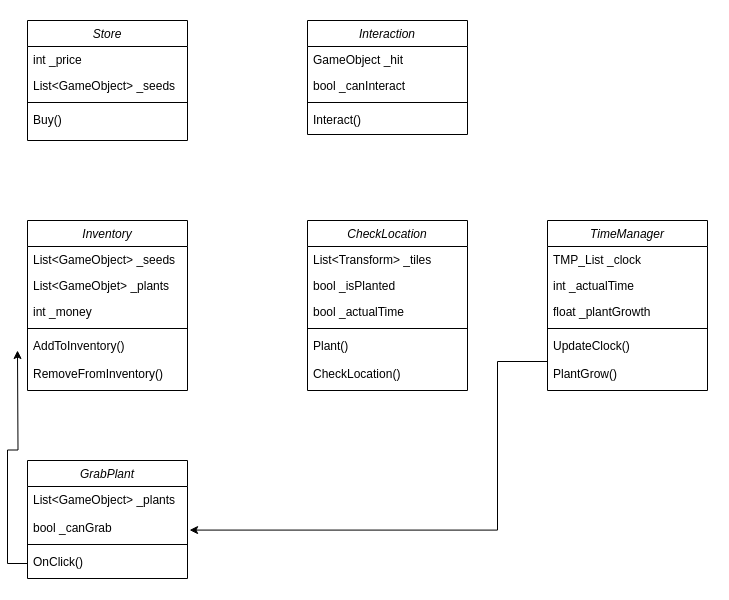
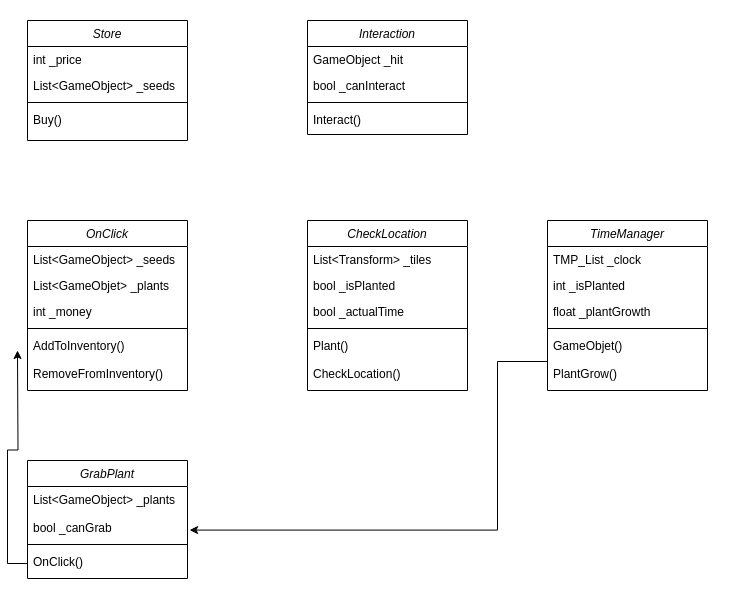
  <mxCell id="0" />
  <mxCell id="1" parent="0" />
  <mxCell id="2" value="Store" style="swimlane;fontStyle=2;align=center;verticalAlign=top;childLayout=stackLayout;horizontal=1;startSize=26;horizontalStack=0;resizeParent=1;resizeLast=0;collapsible=1;marginBottom=0;rounded=0;shadow=0;strokeWidth=1;" parent="1" vertex="1"><mxGeometry x="20" y="20" width="160" height="120" as="geometry"><mxRectangle x="230" y="140" width="160" height="26" as="alternateBounds" /></mxGeometry></mxCell>
  <mxCell id="3" value="int _price" style="text;align=left;verticalAlign=top;spacingLeft=4;spacingRight=4;overflow=hidden;rotatable=0;points=[[0,0.5],[1,0.5]];portConstraint=eastwest;" parent="2" vertex="1"><mxGeometry y="26" width="160" height="26" as="geometry" /></mxCell>
  <mxCell id="4" value="List&lt;GameObject&gt; _seeds" style="text;align=left;verticalAlign=top;spacingLeft=4;spacingRight=4;overflow=hidden;rotatable=0;points=[[0,0.5],[1,0.5]];portConstraint=eastwest;rounded=0;shadow=0;html=0;" parent="2" vertex="1"><mxGeometry y="52" width="160" height="26" as="geometry" /></mxCell>
  <mxCell id="5" value="" style="line;html=1;strokeWidth=1;align=left;verticalAlign=middle;spacingTop=-1;spacingLeft=3;spacingRight=3;rotatable=0;labelPosition=right;points=[];portConstraint=eastwest;" parent="2" vertex="1"><mxGeometry y="78" width="160" height="8" as="geometry" /></mxCell>
  <mxCell id="6" value="Buy()" style="text;align=left;verticalAlign=top;spacingLeft=4;spacingRight=4;overflow=hidden;rotatable=0;points=[[0,0.5],[1,0.5]];portConstraint=eastwest;" parent="2" vertex="1"><mxGeometry y="86" width="160" height="26" as="geometry" /></mxCell>
  <mxCell id="7" value="CheckLocation" style="swimlane;fontStyle=2;align=center;verticalAlign=top;childLayout=stackLayout;horizontal=1;startSize=26;horizontalStack=0;resizeParent=1;resizeLast=0;collapsible=1;marginBottom=0;rounded=0;shadow=0;strokeWidth=1;" parent="1" vertex="1"><mxGeometry x="300" y="220" width="160" height="170" as="geometry"><mxRectangle x="230" y="140" width="160" height="26" as="alternateBounds" /></mxGeometry></mxCell>
  <mxCell id="8" value="List&lt;Transform&gt; _tiles" style="text;align=left;verticalAlign=top;spacingLeft=4;spacingRight=4;overflow=hidden;rotatable=0;points=[[0,0.5],[1,0.5]];portConstraint=eastwest;" parent="7" vertex="1"><mxGeometry y="26" width="160" height="26" as="geometry" /></mxCell>
  <mxCell id="9" value="bool _isPlanted" style="text;align=left;verticalAlign=top;spacingLeft=4;spacingRight=4;overflow=hidden;rotatable=0;points=[[0,0.5],[1,0.5]];portConstraint=eastwest;rounded=0;shadow=0;html=0;" parent="7" vertex="1"><mxGeometry y="52" width="160" height="26" as="geometry" /></mxCell>
  <mxCell id="10" value="bool _actualTime" style="text;align=left;verticalAlign=top;spacingLeft=4;spacingRight=4;overflow=hidden;rotatable=0;points=[[0,0.5],[1,0.5]];portConstraint=eastwest;rounded=0;shadow=0;html=0;" parent="7" vertex="1"><mxGeometry y="78" width="160" height="26" as="geometry" /></mxCell>
  <mxCell id="11" value="" style="line;html=1;strokeWidth=1;align=left;verticalAlign=middle;spacingTop=-1;spacingLeft=3;spacingRight=3;rotatable=0;labelPosition=right;points=[];portConstraint=eastwest;" parent="7" vertex="1"><mxGeometry y="104" width="160" height="8" as="geometry" /></mxCell>
  <mxCell id="12" value="Plant()&#10;&#10;CheckLocation()" style="text;align=left;verticalAlign=top;spacingLeft=4;spacingRight=4;overflow=hidden;rotatable=0;points=[[0,0.5],[1,0.5]];portConstraint=eastwest;" parent="7" vertex="1"><mxGeometry y="112" width="160" height="58" as="geometry" /></mxCell>
  <mxCell id="13" value="TimeManager" style="swimlane;fontStyle=2;align=center;verticalAlign=top;childLayout=stackLayout;horizontal=1;startSize=26;horizontalStack=0;resizeParent=1;resizeLast=0;collapsible=1;marginBottom=0;rounded=0;shadow=0;strokeWidth=1;" parent="1" vertex="1"><mxGeometry x="540" y="220" width="160" height="170" as="geometry"><mxRectangle x="230" y="140" width="160" height="26" as="alternateBounds" /></mxGeometry></mxCell>
  <mxCell id="14" value="TMP_List _clock" style="text;align=left;verticalAlign=top;spacingLeft=4;spacingRight=4;overflow=hidden;rotatable=0;points=[[0,0.5],[1,0.5]];portConstraint=eastwest;" parent="13" vertex="1"><mxGeometry y="26" width="160" height="26" as="geometry" /></mxCell>
- <mxCell id="15" value="int _actualTime" style="text;align=left;verticalAlign=top;spacingLeft=4;spacingRight=4;overflow=hidden;rotatable=0;points=[[0,0.5],[1,0.5]];portConstraint=eastwest;rounded=0;shadow=0;html=0;" parent="13" vertex="1"><mxGeometry y="52" width="160" height="26" as="geometry" /></mxCell>
+ <mxCell id="15" value="int _isPlanted" style="text;align=left;verticalAlign=top;spacingLeft=4;spacingRight=4;overflow=hidden;rotatable=0;points=[[0,0.5],[1,0.5]];portConstraint=eastwest;rounded=0;shadow=0;html=0;" parent="13" vertex="1"><mxGeometry y="52" width="160" height="26" as="geometry" /></mxCell>
  <mxCell id="16" value="float _plantGrowth" style="text;align=left;verticalAlign=top;spacingLeft=4;spacingRight=4;overflow=hidden;rotatable=0;points=[[0,0.5],[1,0.5]];portConstraint=eastwest;rounded=0;shadow=0;html=0;" parent="13" vertex="1"><mxGeometry y="78" width="160" height="26" as="geometry" /></mxCell>
  <mxCell id="17" value="" style="line;html=1;strokeWidth=1;align=left;verticalAlign=middle;spacingTop=-1;spacingLeft=3;spacingRight=3;rotatable=0;labelPosition=right;points=[];portConstraint=eastwest;" parent="13" vertex="1"><mxGeometry y="104" width="160" height="8" as="geometry" /></mxCell>
- <mxCell id="18" value="UpdateClock()&#10;&#10;PlantGrow()" style="text;align=left;verticalAlign=top;spacingLeft=4;spacingRight=4;overflow=hidden;rotatable=0;points=[[0,0.5],[1,0.5]];portConstraint=eastwest;" parent="13" vertex="1"><mxGeometry y="112" width="160" height="58" as="geometry" /></mxCell>
+ <mxCell id="18" value="GameObjet()&#10;&#10;PlantGrow()" style="text;align=left;verticalAlign=top;spacingLeft=4;spacingRight=4;overflow=hidden;rotatable=0;points=[[0,0.5],[1,0.5]];portConstraint=eastwest;" parent="13" vertex="1"><mxGeometry y="112" width="160" height="58" as="geometry" /></mxCell>
  <mxCell id="19" value="GrabPlant" style="swimlane;fontStyle=2;align=center;verticalAlign=top;childLayout=stackLayout;horizontal=1;startSize=26;horizontalStack=0;resizeParent=1;resizeLast=0;collapsible=1;marginBottom=0;rounded=0;shadow=0;strokeWidth=1;" parent="1" vertex="1"><mxGeometry x="20" y="460" width="160" height="118" as="geometry"><mxRectangle x="230" y="140" width="160" height="26" as="alternateBounds" /></mxGeometry></mxCell>
  <mxCell id="20" value="List&lt;GameObject&gt; _plants&#10;&#10;bool _canGrab" style="text;align=left;verticalAlign=top;spacingLeft=4;spacingRight=4;overflow=hidden;rotatable=0;points=[[0,0.5],[1,0.5]];portConstraint=eastwest;" parent="19" vertex="1"><mxGeometry y="26" width="160" height="54" as="geometry" /></mxCell>
  <mxCell id="21" value="" style="line;html=1;strokeWidth=1;align=left;verticalAlign=middle;spacingTop=-1;spacingLeft=3;spacingRight=3;rotatable=0;labelPosition=right;points=[];portConstraint=eastwest;" parent="19" vertex="1"><mxGeometry y="80" width="160" height="8" as="geometry" /></mxCell>
  <mxCell id="22" style="edgeStyle=orthogonalEdgeStyle;rounded=0;orthogonalLoop=1;jettySize=auto;html=1;" parent="19" source="23" edge="1"><mxGeometry relative="1" as="geometry"><mxPoint x="-10" y="-110" as="targetPoint" /></mxGeometry></mxCell>
  <mxCell id="23" value="OnClick()" style="text;align=left;verticalAlign=top;spacingLeft=4;spacingRight=4;overflow=hidden;rotatable=0;points=[[0,0.5],[1,0.5]];portConstraint=eastwest;" parent="19" vertex="1"><mxGeometry y="88" width="160" height="30" as="geometry" /></mxCell>
- <mxCell id="24" value="Inventory" style="swimlane;fontStyle=2;align=center;verticalAlign=top;childLayout=stackLayout;horizontal=1;startSize=26;horizontalStack=0;resizeParent=1;resizeLast=0;collapsible=1;marginBottom=0;rounded=0;shadow=0;strokeWidth=1;" parent="1" vertex="1"><mxGeometry x="20" y="220" width="160" height="170" as="geometry"><mxRectangle x="230" y="140" width="160" height="26" as="alternateBounds" /></mxGeometry></mxCell>
+ <mxCell id="24" value="OnClick" style="swimlane;fontStyle=2;align=center;verticalAlign=top;childLayout=stackLayout;horizontal=1;startSize=26;horizontalStack=0;resizeParent=1;resizeLast=0;collapsible=1;marginBottom=0;rounded=0;shadow=0;strokeWidth=1;" parent="1" vertex="1"><mxGeometry x="20" y="220" width="160" height="170" as="geometry"><mxRectangle x="230" y="140" width="160" height="26" as="alternateBounds" /></mxGeometry></mxCell>
  <mxCell id="25" value="List&lt;GameObject&gt; _seeds" style="text;align=left;verticalAlign=top;spacingLeft=4;spacingRight=4;overflow=hidden;rotatable=0;points=[[0,0.5],[1,0.5]];portConstraint=eastwest;" parent="24" vertex="1"><mxGeometry y="26" width="160" height="26" as="geometry" /></mxCell>
  <mxCell id="26" value="List&lt;GameObjet&gt; _plants" style="text;align=left;verticalAlign=top;spacingLeft=4;spacingRight=4;overflow=hidden;rotatable=0;points=[[0,0.5],[1,0.5]];portConstraint=eastwest;rounded=0;shadow=0;html=0;" parent="24" vertex="1"><mxGeometry y="52" width="160" height="26" as="geometry" /></mxCell>
  <mxCell id="27" value="int _money" style="text;align=left;verticalAlign=top;spacingLeft=4;spacingRight=4;overflow=hidden;rotatable=0;points=[[0,0.5],[1,0.5]];portConstraint=eastwest;rounded=0;shadow=0;html=0;" parent="24" vertex="1"><mxGeometry y="78" width="160" height="26" as="geometry" /></mxCell>
  <mxCell id="28" value="" style="line;html=1;strokeWidth=1;align=left;verticalAlign=middle;spacingTop=-1;spacingLeft=3;spacingRight=3;rotatable=0;labelPosition=right;points=[];portConstraint=eastwest;" parent="24" vertex="1"><mxGeometry y="104" width="160" height="8" as="geometry" /></mxCell>
  <mxCell id="29" value="AddToInventory()&#10;&#10;RemoveFromInventory()" style="text;align=left;verticalAlign=top;spacingLeft=4;spacingRight=4;overflow=hidden;rotatable=0;points=[[0,0.5],[1,0.5]];portConstraint=eastwest;" parent="24" vertex="1"><mxGeometry y="112" width="160" height="58" as="geometry" /></mxCell>
  <mxCell id="30" style="edgeStyle=orthogonalEdgeStyle;rounded=0;orthogonalLoop=1;jettySize=auto;html=1;exitX=0;exitY=0.5;exitDx=0;exitDy=0;entryX=1.013;entryY=0.807;entryDx=0;entryDy=0;entryPerimeter=0;" parent="1" source="18" target="20" edge="1"><mxGeometry relative="1" as="geometry"><Array as="points"><mxPoint x="490" y="361" /><mxPoint x="490" y="530" /></Array></mxGeometry></mxCell>
  <mxCell id="31" value="Interaction" style="swimlane;fontStyle=2;align=center;verticalAlign=top;childLayout=stackLayout;horizontal=1;startSize=26;horizontalStack=0;resizeParent=1;resizeLast=0;collapsible=1;marginBottom=0;rounded=0;shadow=0;strokeWidth=1;" vertex="1" parent="1"><mxGeometry x="300" y="20" width="160" height="114" as="geometry"><mxRectangle x="230" y="140" width="160" height="26" as="alternateBounds" /></mxGeometry></mxCell>
  <mxCell id="32" value="GameObject _hit" style="text;align=left;verticalAlign=top;spacingLeft=4;spacingRight=4;overflow=hidden;rotatable=0;points=[[0,0.5],[1,0.5]];portConstraint=eastwest;" vertex="1" parent="31"><mxGeometry y="26" width="160" height="26" as="geometry" /></mxCell>
  <mxCell id="33" value="bool _canInteract" style="text;align=left;verticalAlign=top;spacingLeft=4;spacingRight=4;overflow=hidden;rotatable=0;points=[[0,0.5],[1,0.5]];portConstraint=eastwest;rounded=0;shadow=0;html=0;" vertex="1" parent="31"><mxGeometry y="52" width="160" height="26" as="geometry" /></mxCell>
  <mxCell id="34" value="" style="line;html=1;strokeWidth=1;align=left;verticalAlign=middle;spacingTop=-1;spacingLeft=3;spacingRight=3;rotatable=0;labelPosition=right;points=[];portConstraint=eastwest;" vertex="1" parent="31"><mxGeometry y="78" width="160" height="8" as="geometry" /></mxCell>
  <mxCell id="35" value="Interact()" style="text;align=left;verticalAlign=top;spacingLeft=4;spacingRight=4;overflow=hidden;rotatable=0;points=[[0,0.5],[1,0.5]];portConstraint=eastwest;" vertex="1" parent="31"><mxGeometry y="86" width="160" height="28" as="geometry" /></mxCell>
